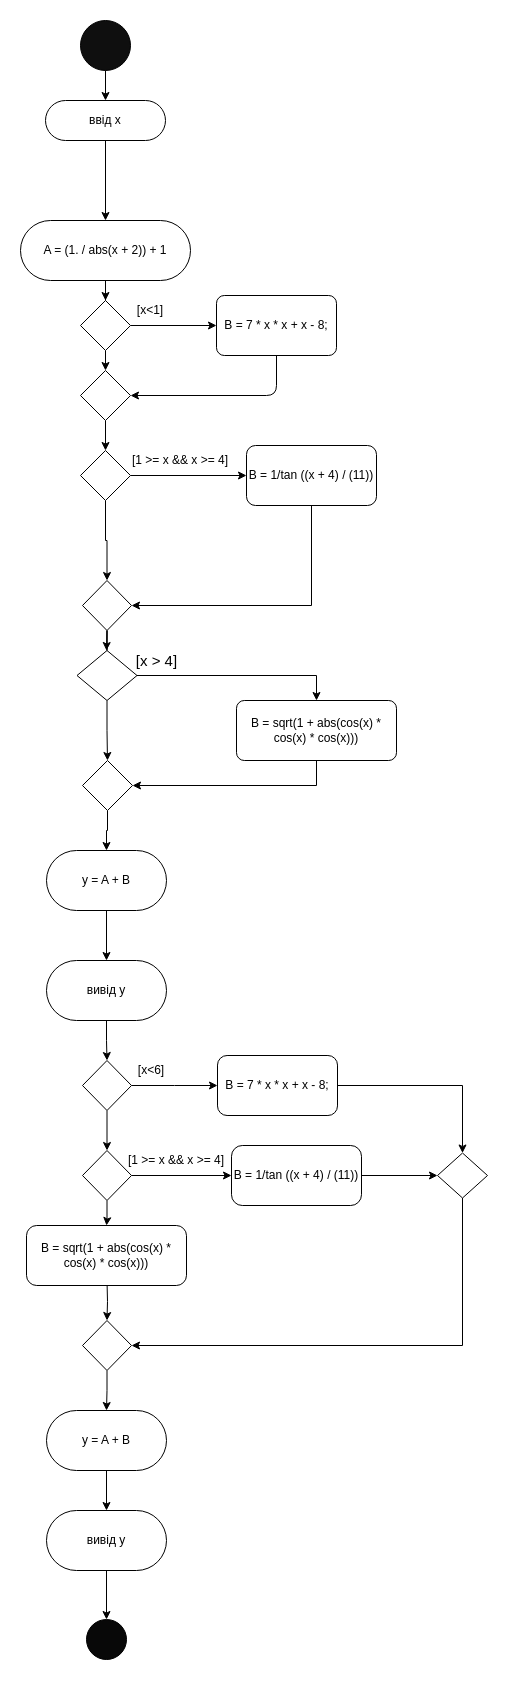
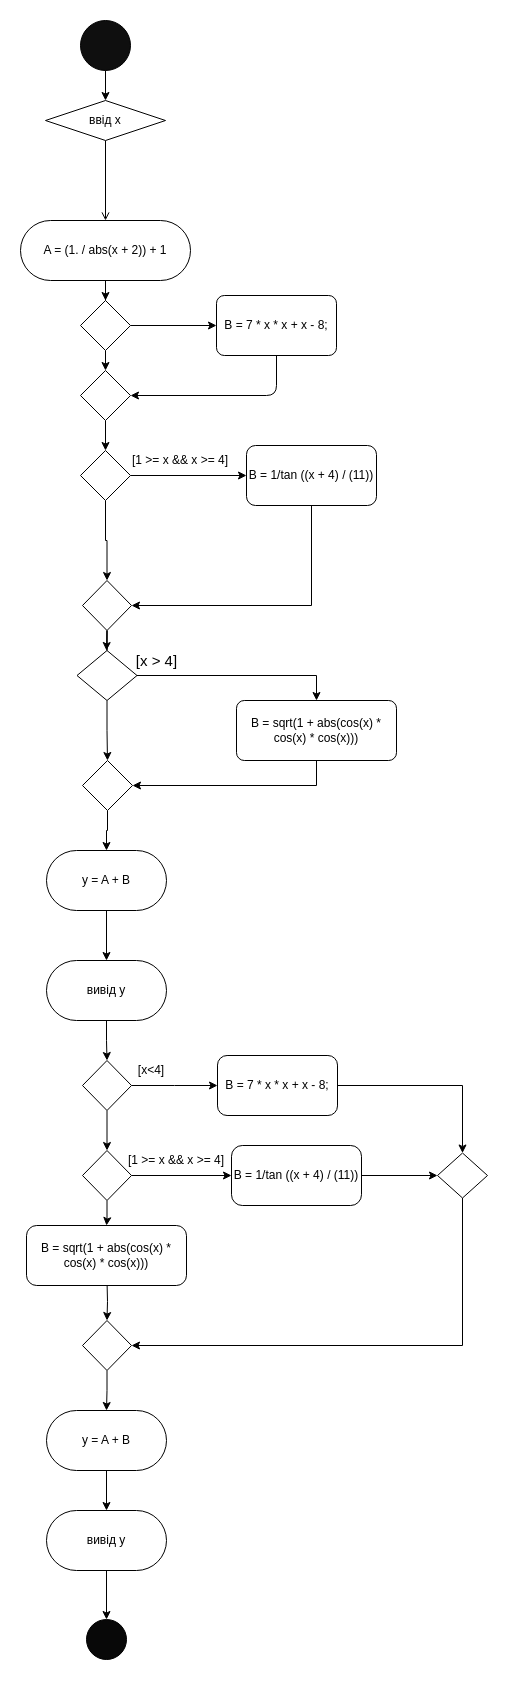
  <mxCell id="0" />
  <mxCell id="1" parent="0" />
  <mxCell id="2" value="" style="edgeStyle=orthogonalEdgeStyle;rounded=0;orthogonalLoop=1;jettySize=auto;html=1;" parent="1" source="3" target="5" edge="1"><mxGeometry relative="1" as="geometry" /></mxCell>
  <mxCell id="3" value="" style="ellipse;whiteSpace=wrap;html=1;fillColor=#0F0F0F;" parent="1" vertex="1"><mxGeometry x="80" y="20" width="50" height="50" as="geometry" /></mxCell>
- <mxCell id="4" value="" style="edgeStyle=orthogonalEdgeStyle;rounded=0;orthogonalLoop=1;jettySize=auto;html=1;" parent="1" source="5" target="7" edge="1"><mxGeometry relative="1" as="geometry" /></mxCell>
- <mxCell id="5" value="ввід x" style="whiteSpace=wrap;html=1;fillColor=#FFFFFF;rounded=1;arcSize=50;" parent="1" vertex="1"><mxGeometry x="45" y="100" width="120" height="40" as="geometry" /></mxCell>
+ <mxCell id="4" value="" style="edgeStyle=orthogonalEdgeStyle;rounded=0;orthogonalLoop=1;jettySize=auto;html=1;endArrow=open;" parent="1" source="5" target="7" edge="1"><mxGeometry relative="1" as="geometry" /></mxCell>
+ <mxCell id="5" value="ввід x" style="rhombus;whiteSpace=wrap;html=1;fillColor=#FFFFFF;arcSize=50;" parent="1" vertex="1"><mxGeometry x="45" y="100" width="120" height="40" as="geometry" /></mxCell>
  <mxCell id="6" value="" style="edgeStyle=orthogonalEdgeStyle;rounded=0;orthogonalLoop=1;jettySize=auto;html=1;" parent="1" source="7" target="10" edge="1"><mxGeometry relative="1" as="geometry" /></mxCell>
  <mxCell id="7" value="A = (1. / abs(x + 2)) + 1" style="whiteSpace=wrap;html=1;fillColor=#FFFFFF;rounded=1;arcSize=50;" parent="1" vertex="1"><mxGeometry x="20" y="220" width="170" height="60" as="geometry" /></mxCell>
  <mxCell id="8" value="" style="edgeStyle=orthogonalEdgeStyle;rounded=0;orthogonalLoop=1;jettySize=auto;html=1;" parent="1" source="10" target="11" edge="1"><mxGeometry relative="1" as="geometry" /></mxCell>
  <mxCell id="9" style="edgeStyle=orthogonalEdgeStyle;rounded=0;orthogonalLoop=1;jettySize=auto;html=1;exitX=0.5;exitY=1;exitDx=0;exitDy=0;entryX=0.5;entryY=0;entryDx=0;entryDy=0;" parent="1" source="10" target="15" edge="1"><mxGeometry relative="1" as="geometry" /></mxCell>
  <mxCell id="10" value="" style="rhombus;whiteSpace=wrap;html=1;fillColor=#FFFFFF;" parent="1" vertex="1"><mxGeometry x="80" y="300" width="50" height="50" as="geometry" /></mxCell>
  <mxCell id="11" value="B = 7 * x * x + x - 8;" style="whiteSpace=wrap;html=1;fillColor=#FFFFFF;rounded=1;arcSize=13;" parent="1" vertex="1"><mxGeometry x="216" y="295" width="120" height="60" as="geometry" /></mxCell>
- <mxCell id="12" value="[x&amp;lt;1]" style="text;html=1;strokeColor=none;fillColor=none;align=center;verticalAlign=middle;whiteSpace=wrap;rounded=0;" parent="1" vertex="1"><mxGeometry x="130" y="300" width="40" height="20" as="geometry" /></mxCell>
  <mxCell id="13" value="" style="endArrow=classic;html=1;entryX=1;entryY=0.5;entryDx=0;entryDy=0;exitX=0.5;exitY=1;exitDx=0;exitDy=0;" parent="1" source="11" target="15" edge="1"><mxGeometry width="50" height="50" relative="1" as="geometry"><mxPoint x="276" y="395" as="sourcePoint" /><mxPoint x="136" y="400" as="targetPoint" /><Array as="points"><mxPoint x="276" y="395" /></Array></mxGeometry></mxCell>
  <mxCell id="14" style="edgeStyle=orthogonalEdgeStyle;rounded=0;orthogonalLoop=1;jettySize=auto;html=1;exitX=0.5;exitY=1;exitDx=0;exitDy=0;entryX=0.5;entryY=0;entryDx=0;entryDy=0;" parent="1" source="15" target="18" edge="1"><mxGeometry relative="1" as="geometry" /></mxCell>
  <mxCell id="15" value="" style="rhombus;whiteSpace=wrap;html=1;fillColor=#FFFFFF;" parent="1" vertex="1"><mxGeometry x="80" y="370" width="50" height="50" as="geometry" /></mxCell>
  <mxCell id="16" style="edgeStyle=orthogonalEdgeStyle;rounded=0;orthogonalLoop=1;jettySize=auto;html=1;exitX=1;exitY=0.5;exitDx=0;exitDy=0;" parent="1" source="18" target="20" edge="1"><mxGeometry relative="1" as="geometry"><mxPoint x="216" y="475" as="targetPoint" /></mxGeometry></mxCell>
  <mxCell id="17" style="edgeStyle=orthogonalEdgeStyle;rounded=0;orthogonalLoop=1;jettySize=auto;html=1;exitX=0.5;exitY=1;exitDx=0;exitDy=0;entryX=0.5;entryY=0;entryDx=0;entryDy=0;" parent="1" source="18" target="25" edge="1"><mxGeometry relative="1" as="geometry"><mxPoint x="106" y="530" as="targetPoint" /></mxGeometry></mxCell>
  <mxCell id="18" value="" style="rhombus;whiteSpace=wrap;html=1;fillColor=#FFFFFF;" parent="1" vertex="1"><mxGeometry x="80" y="450" width="50" height="50" as="geometry" /></mxCell>
  <mxCell id="19" style="edgeStyle=orthogonalEdgeStyle;rounded=0;orthogonalLoop=1;jettySize=auto;html=1;exitX=0.5;exitY=1;exitDx=0;exitDy=0;entryX=1;entryY=0.5;entryDx=0;entryDy=0;" edge="1" parent="1" source="20" target="25"><mxGeometry relative="1" as="geometry" /></mxCell>
  <mxCell id="20" value="B = 1/tan ((x + 4) / (11))" style="rounded=1;whiteSpace=wrap;html=1;fillColor=#FFFFFF;arcSize=15;" parent="1" vertex="1"><mxGeometry x="246" y="445" width="130" height="60" as="geometry" /></mxCell>
  <mxCell id="21" value="[1 &amp;gt;= x &amp;amp;&amp;amp; x &amp;gt;= 4]" style="text;html=1;strokeColor=none;fillColor=none;align=center;verticalAlign=middle;whiteSpace=wrap;rounded=0;" parent="1" vertex="1"><mxGeometry x="130" y="450" width="100" height="20" as="geometry" /></mxCell>
  <mxCell id="22" style="edgeStyle=orthogonalEdgeStyle;rounded=0;orthogonalLoop=1;jettySize=auto;html=1;exitX=0.5;exitY=1;exitDx=0;exitDy=0;entryX=1;entryY=0.5;entryDx=0;entryDy=0;" edge="1" parent="1" source="23" target="57"><mxGeometry relative="1" as="geometry" /></mxCell>
  <mxCell id="23" value="B = sqrt(1 + abs(cos(x) * cos(x) * cos(x)))" style="whiteSpace=wrap;html=1;fillColor=#FFFFFF;rounded=1;arcSize=13;" parent="1" vertex="1"><mxGeometry x="236" y="700" width="160" height="60" as="geometry" /></mxCell>
  <mxCell id="24" value="" style="edgeStyle=orthogonalEdgeStyle;rounded=0;orthogonalLoop=1;jettySize=auto;html=1;" parent="1" source="25" edge="1"><mxGeometry relative="1" as="geometry"><mxPoint x="106" y="650" as="targetPoint" /></mxGeometry></mxCell>
  <mxCell id="25" value="" style="rhombus;whiteSpace=wrap;html=1;fillColor=#FFFFFF;" parent="1" vertex="1"><mxGeometry x="82" y="580" width="49" height="50" as="geometry" /></mxCell>
  <mxCell id="26" value="" style="edgeStyle=orthogonalEdgeStyle;rounded=0;orthogonalLoop=1;jettySize=auto;html=1;" parent="1" source="27" target="29" edge="1"><mxGeometry relative="1" as="geometry" /></mxCell>
  <mxCell id="27" value="y = A + B" style="whiteSpace=wrap;html=1;fillColor=#FFFFFF;rounded=1;arcSize=50;" parent="1" vertex="1"><mxGeometry x="46" y="850" width="120" height="60" as="geometry" /></mxCell>
  <mxCell id="28" value="" style="edgeStyle=orthogonalEdgeStyle;rounded=0;orthogonalLoop=1;jettySize=auto;html=1;" parent="1" source="29" target="32" edge="1"><mxGeometry relative="1" as="geometry" /></mxCell>
  <mxCell id="29" value="вивід y" style="whiteSpace=wrap;html=1;fillColor=#FFFFFF;rounded=1;arcSize=50;" parent="1" vertex="1"><mxGeometry x="46" y="960" width="120" height="60" as="geometry" /></mxCell>
  <mxCell id="30" value="" style="edgeStyle=orthogonalEdgeStyle;rounded=0;orthogonalLoop=1;jettySize=auto;html=1;" parent="1" source="32" edge="1"><mxGeometry relative="1" as="geometry"><mxPoint x="217" y="1085" as="targetPoint" /></mxGeometry></mxCell>
  <mxCell id="31" value="" style="edgeStyle=orthogonalEdgeStyle;rounded=0;orthogonalLoop=1;jettySize=auto;html=1;" parent="1" source="32" target="37" edge="1"><mxGeometry relative="1" as="geometry" /></mxCell>
  <mxCell id="32" value="" style="rhombus;whiteSpace=wrap;html=1;fillColor=#FFFFFF;" parent="1" vertex="1"><mxGeometry x="82" y="1060" width="49" height="50" as="geometry" /></mxCell>
  <mxCell id="33" value="" style="edgeStyle=orthogonalEdgeStyle;rounded=0;orthogonalLoop=1;jettySize=auto;html=1;" parent="1" source="34" target="44" edge="1"><mxGeometry relative="1" as="geometry" /></mxCell>
  <mxCell id="34" value="B = 7 * x * x + x - 8;" style="whiteSpace=wrap;html=1;fillColor=#FFFFFF;rounded=1;arcSize=16;" parent="1" vertex="1"><mxGeometry x="217" y="1055" width="120" height="60" as="geometry" /></mxCell>
  <mxCell id="35" style="edgeStyle=orthogonalEdgeStyle;rounded=0;orthogonalLoop=1;jettySize=auto;html=1;exitX=1;exitY=0.5;exitDx=0;exitDy=0;entryX=0;entryY=0.5;entryDx=0;entryDy=0;" parent="1" source="37" target="39" edge="1"><mxGeometry relative="1" as="geometry"><mxPoint x="217" y="1175" as="targetPoint" /></mxGeometry></mxCell>
  <mxCell id="36" value="" style="edgeStyle=orthogonalEdgeStyle;rounded=0;orthogonalLoop=1;jettySize=auto;html=1;entryX=0.5;entryY=0;entryDx=0;entryDy=0;" parent="1" source="37" target="42" edge="1"><mxGeometry relative="1" as="geometry"><mxPoint x="106.571" y="1230.073" as="targetPoint" /></mxGeometry></mxCell>
  <mxCell id="37" value="" style="rhombus;whiteSpace=wrap;html=1;fillColor=#FFFFFF;" parent="1" vertex="1"><mxGeometry x="82" y="1150" width="49" height="50" as="geometry" /></mxCell>
  <mxCell id="38" style="edgeStyle=orthogonalEdgeStyle;rounded=0;orthogonalLoop=1;jettySize=auto;html=1;exitX=1;exitY=0.5;exitDx=0;exitDy=0;entryX=0;entryY=0.5;entryDx=0;entryDy=0;" parent="1" source="39" target="44" edge="1"><mxGeometry relative="1" as="geometry" /></mxCell>
  <mxCell id="39" value="B = 1/tan ((x + 4) / (11))" style="rounded=1;whiteSpace=wrap;html=1;fillColor=#FFFFFF;arcSize=18;" parent="1" vertex="1"><mxGeometry x="231" y="1145" width="130" height="60" as="geometry" /></mxCell>
- <mxCell id="40" value="[x&amp;lt;6]" style="text;html=1;strokeColor=none;fillColor=none;align=center;verticalAlign=middle;whiteSpace=wrap;rounded=0;" parent="1" vertex="1"><mxGeometry x="131" y="1060" width="40" height="20" as="geometry" /></mxCell>
+ <mxCell id="40" value="[x&amp;lt;4]" style="text;html=1;strokeColor=none;fillColor=none;align=center;verticalAlign=middle;whiteSpace=wrap;rounded=0;" parent="1" vertex="1"><mxGeometry x="131" y="1060" width="40" height="20" as="geometry" /></mxCell>
  <mxCell id="41" value="" style="edgeStyle=orthogonalEdgeStyle;rounded=0;orthogonalLoop=1;jettySize=auto;html=1;" parent="1" target="46" edge="1"><mxGeometry relative="1" as="geometry"><mxPoint x="106.5" y="1280" as="sourcePoint" /></mxGeometry></mxCell>
  <mxCell id="42" value="B = sqrt(1 + abs(cos(x) * cos(x) * cos(x)))" style="whiteSpace=wrap;html=1;fillColor=#FFFFFF;rounded=1;arcSize=17;" parent="1" vertex="1"><mxGeometry x="26" y="1225" width="160" height="60" as="geometry" /></mxCell>
  <mxCell id="43" value="" style="edgeStyle=orthogonalEdgeStyle;rounded=0;orthogonalLoop=1;jettySize=auto;html=1;entryX=1;entryY=0.5;entryDx=0;entryDy=0;" parent="1" source="44" target="46" edge="1"><mxGeometry relative="1" as="geometry"><mxPoint x="462" y="1232.5" as="targetPoint" /><Array as="points"><mxPoint x="462" y="1345" /></Array></mxGeometry></mxCell>
  <mxCell id="44" value="" style="rhombus;whiteSpace=wrap;html=1;fillColor=#FFFFFF;" parent="1" vertex="1"><mxGeometry x="437" y="1152.5" width="50" height="45" as="geometry" /></mxCell>
  <mxCell id="45" value="" style="edgeStyle=orthogonalEdgeStyle;rounded=0;orthogonalLoop=1;jettySize=auto;html=1;" parent="1" source="46" target="48" edge="1"><mxGeometry relative="1" as="geometry" /></mxCell>
  <mxCell id="46" value="" style="rhombus;whiteSpace=wrap;html=1;fillColor=#FFFFFF;" parent="1" vertex="1"><mxGeometry x="82" y="1320" width="49" height="50" as="geometry" /></mxCell>
  <mxCell id="47" value="" style="edgeStyle=orthogonalEdgeStyle;rounded=0;orthogonalLoop=1;jettySize=auto;html=1;" parent="1" source="48" target="50" edge="1"><mxGeometry relative="1" as="geometry" /></mxCell>
  <mxCell id="48" value="y = A + B" style="whiteSpace=wrap;html=1;fillColor=#FFFFFF;rounded=1;arcSize=50;" parent="1" vertex="1"><mxGeometry x="46" y="1410" width="120" height="60" as="geometry" /></mxCell>
  <mxCell id="49" value="" style="edgeStyle=orthogonalEdgeStyle;rounded=0;orthogonalLoop=1;jettySize=auto;html=1;" parent="1" source="50" target="51" edge="1"><mxGeometry relative="1" as="geometry" /></mxCell>
  <mxCell id="50" value="вивід y" style="whiteSpace=wrap;html=1;fillColor=#FFFFFF;rounded=1;arcSize=50;" parent="1" vertex="1"><mxGeometry x="46" y="1510" width="120" height="60" as="geometry" /></mxCell>
  <mxCell id="51" value="" style="ellipse;whiteSpace=wrap;html=1;fillColor=#080808;" parent="1" vertex="1"><mxGeometry x="86" y="1619" width="40" height="40" as="geometry" /></mxCell>
  <mxCell id="52" value="[1 &amp;gt;= x &amp;amp;&amp;amp; x &amp;gt;= 4]" style="text;html=1;strokeColor=none;fillColor=none;align=center;verticalAlign=middle;whiteSpace=wrap;rounded=0;" parent="1" vertex="1"><mxGeometry x="126" y="1150" width="100" height="20" as="geometry" /></mxCell>
  <mxCell id="53" value="[x &amp;gt; 4]" style="edgeStyle=orthogonalEdgeStyle;rounded=0;orthogonalLoop=1;jettySize=auto;html=1;exitX=1;exitY=0.5;exitDx=0;exitDy=0;entryX=0.5;entryY=0;entryDx=0;entryDy=0;fontSize=15;" edge="1" parent="1" source="55" target="23"><mxGeometry x="-0.809" y="15" relative="1" as="geometry"><mxPoint x="-1" as="offset" /></mxGeometry></mxCell>
  <mxCell id="54" style="edgeStyle=orthogonalEdgeStyle;rounded=0;orthogonalLoop=1;jettySize=auto;html=1;exitX=0.5;exitY=1;exitDx=0;exitDy=0;entryX=0.5;entryY=0;entryDx=0;entryDy=0;" edge="1" parent="1" source="55" target="57"><mxGeometry relative="1" as="geometry" /></mxCell>
  <mxCell id="55" value="" style="rhombus;whiteSpace=wrap;html=1;" vertex="1" parent="1"><mxGeometry x="76.5" y="650" width="60" height="50" as="geometry" /></mxCell>
  <mxCell id="56" style="edgeStyle=orthogonalEdgeStyle;rounded=0;orthogonalLoop=1;jettySize=auto;html=1;exitX=0.5;exitY=1;exitDx=0;exitDy=0;entryX=0.5;entryY=0;entryDx=0;entryDy=0;" edge="1" parent="1" source="57" target="27"><mxGeometry relative="1" as="geometry" /></mxCell>
  <mxCell id="57" value="" style="rhombus;whiteSpace=wrap;html=1;" vertex="1" parent="1"><mxGeometry x="82" y="760" width="50" height="50" as="geometry" /></mxCell>
